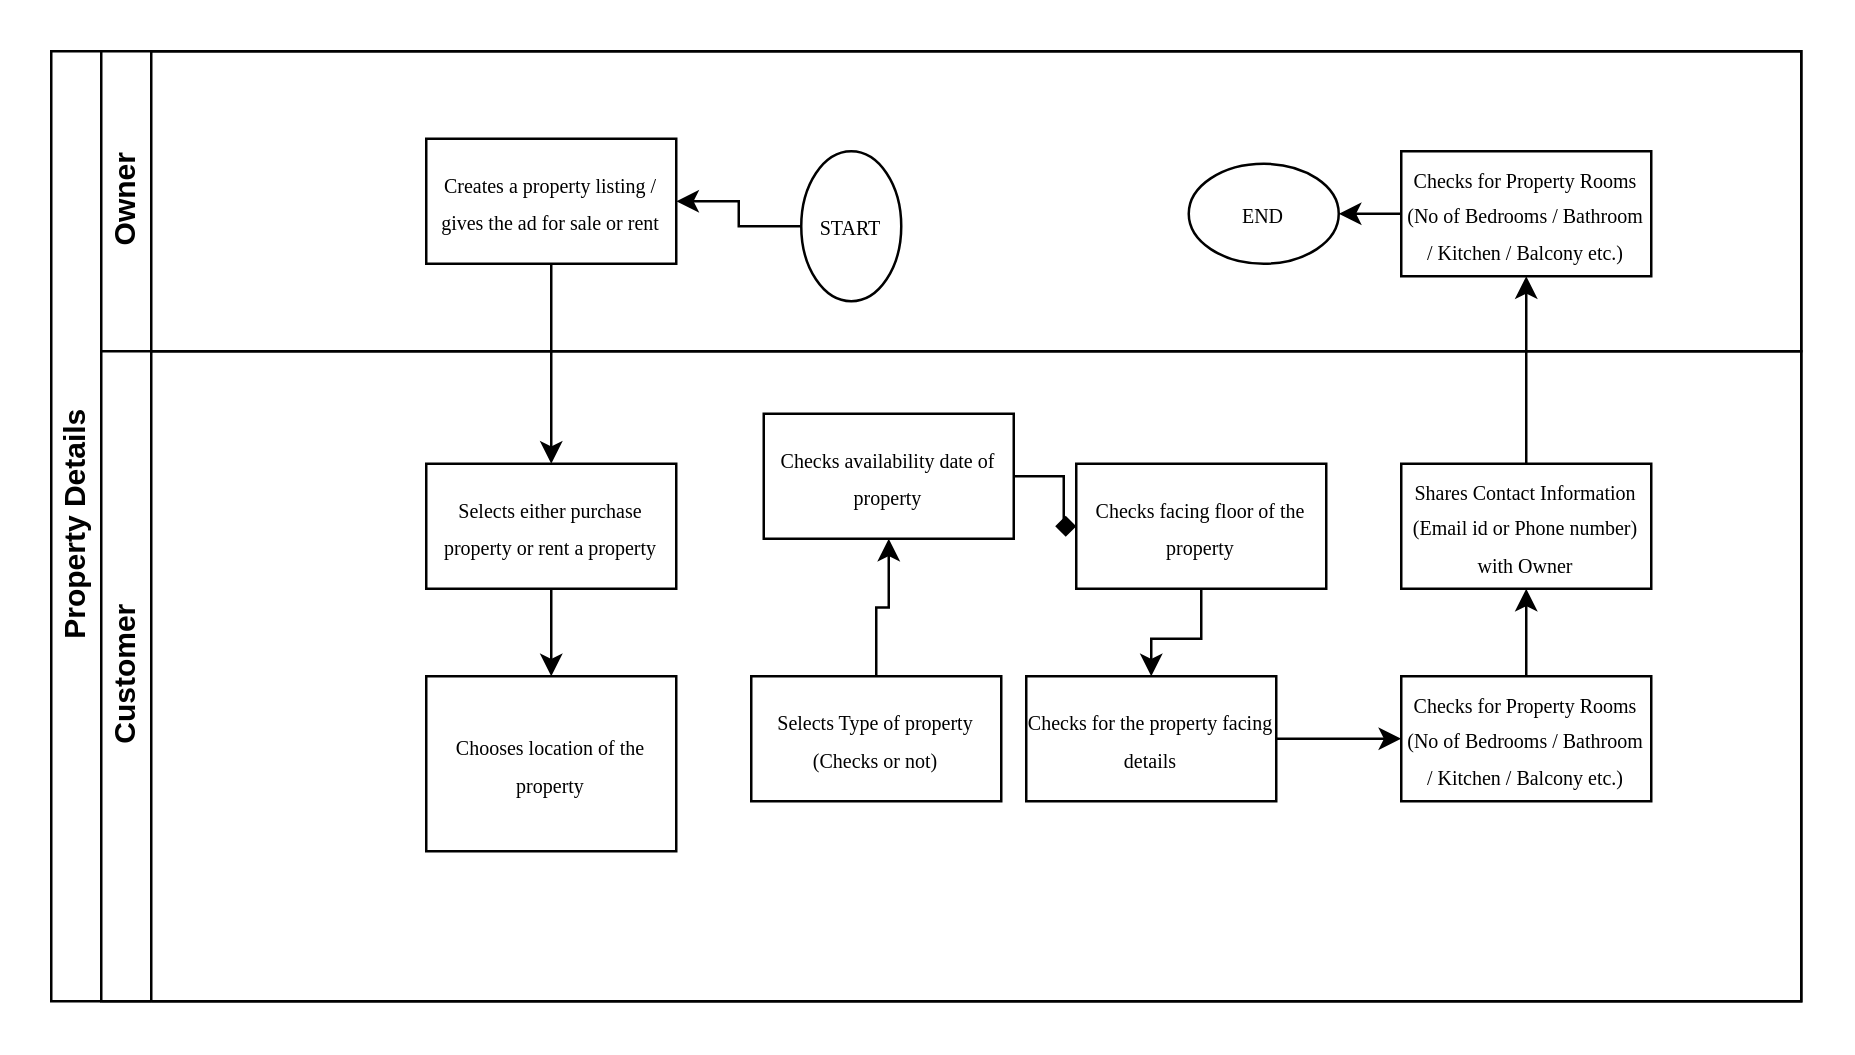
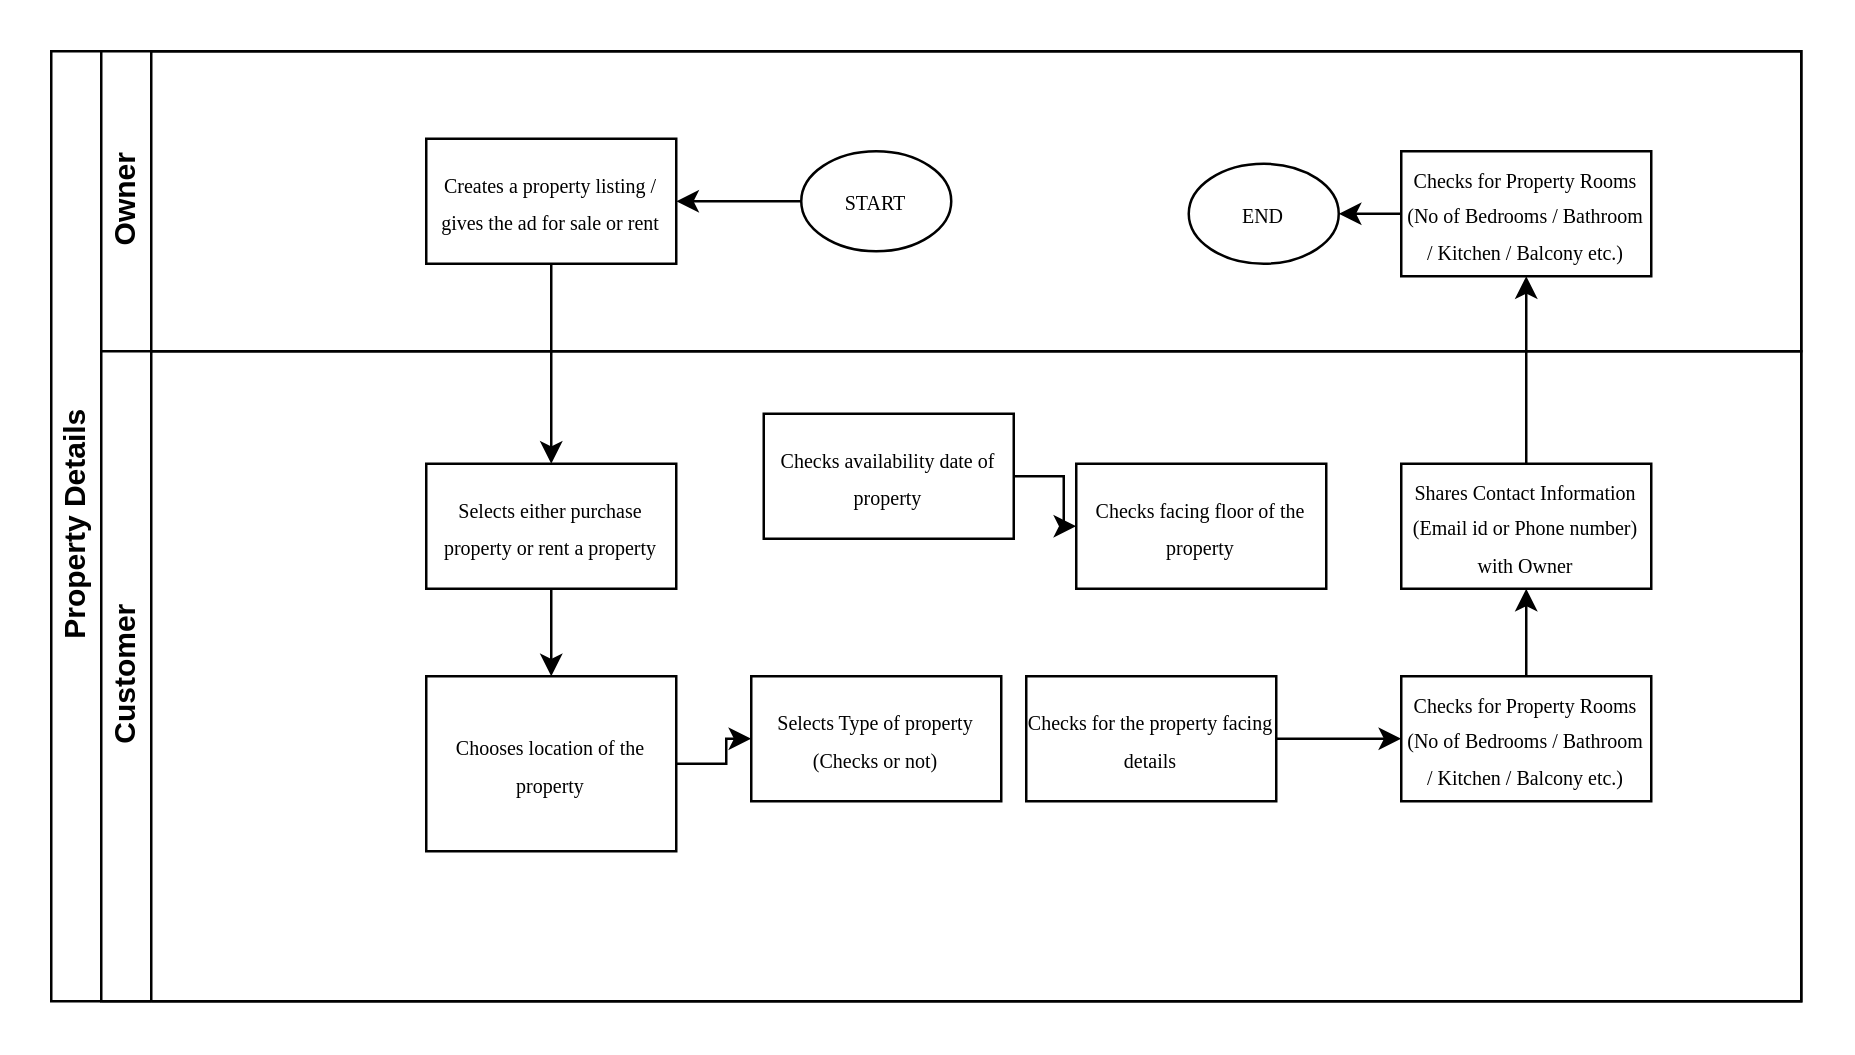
  <mxCell id="0" />
  <mxCell id="1" parent="0" />
  <mxCell id="2" value="Property Details" style="swimlane;childLayout=stackLayout;resizeParent=1;resizeParentMax=0;horizontal=0;startSize=20;horizontalStack=0;html=1;" vertex="1" parent="1"><mxGeometry x="20" y="20" width="700" height="380" as="geometry" /></mxCell>
  <mxCell id="3" value="Owner" style="swimlane;startSize=20;horizontal=0;html=1;" vertex="1" parent="2"><mxGeometry x="20" width="680" height="120" as="geometry"><mxRectangle x="20" width="650" height="30" as="alternateBounds" /></mxGeometry></mxCell>
  <mxCell id="4" value="" style="edgeStyle=orthogonalEdgeStyle;rounded=0;orthogonalLoop=1;jettySize=auto;html=1;" edge="1" parent="3" source="5" target="7"><mxGeometry relative="1" as="geometry" /></mxCell>
- <mxCell id="5" value="&lt;font face=&quot;Times New Roman&quot; style=&quot;font-size: 8px;&quot;&gt;START&lt;/font&gt;" style="ellipse;whiteSpace=wrap;html=1;" vertex="1" parent="3"><mxGeometry x="280" y="40" width="40" height="60" as="geometry" /></mxCell>
+ <mxCell id="5" value="&lt;font face=&quot;Times New Roman&quot; style=&quot;font-size: 8px;&quot;&gt;START&lt;/font&gt;" style="ellipse;whiteSpace=wrap;html=1;" vertex="1" parent="3"><mxGeometry x="280" y="40" width="60" height="40" as="geometry" /></mxCell>
  <mxCell id="6" value="&lt;font style=&quot;font-size: 8px;&quot; face=&quot;Times New Roman&quot;&gt;END&lt;/font&gt;" style="ellipse;whiteSpace=wrap;html=1;" vertex="1" parent="3"><mxGeometry x="435" y="45" width="60" height="40" as="geometry" /></mxCell>
  <mxCell id="7" value="&lt;font face=&quot;Times New Roman&quot; style=&quot;font-size: 8px;&quot;&gt;Creates a property listing / gives the ad for sale or rent&lt;/font&gt;" style="whiteSpace=wrap;html=1;" vertex="1" parent="3"><mxGeometry x="130" y="35" width="100" height="50" as="geometry" /></mxCell>
  <mxCell id="8" value="" style="edgeStyle=orthogonalEdgeStyle;rounded=0;orthogonalLoop=1;jettySize=auto;html=1;" edge="1" parent="3" source="9" target="6"><mxGeometry relative="1" as="geometry" /></mxCell>
  <mxCell id="9" value="&lt;font style=&quot;font-size: 8px;&quot; face=&quot;Times New Roman&quot;&gt;Checks for Property Rooms (No of Bedrooms / Bathroom / Kitchen / Balcony etc.)&lt;/font&gt;" style="whiteSpace=wrap;html=1;" vertex="1" parent="3"><mxGeometry x="520" y="40" width="100" height="50" as="geometry" /></mxCell>
  <mxCell id="10" value="" style="edgeStyle=orthogonalEdgeStyle;rounded=0;orthogonalLoop=1;jettySize=auto;html=1;" edge="1" parent="2" source="7" target="13"><mxGeometry relative="1" as="geometry" /></mxCell>
  <mxCell id="11" value="Customer" style="swimlane;startSize=20;horizontal=0;html=1;" vertex="1" parent="2"><mxGeometry x="20" y="120" width="680" height="260" as="geometry" /></mxCell>
  <mxCell id="12" value="" style="edgeStyle=orthogonalEdgeStyle;rounded=0;orthogonalLoop=1;jettySize=auto;html=1;" edge="1" parent="11" source="13" target="15"><mxGeometry relative="1" as="geometry" /></mxCell>
  <mxCell id="13" value="&lt;font style=&quot;font-size: 8px;&quot; face=&quot;Times New Roman&quot;&gt;Selects either purchase property or rent a property&lt;/font&gt;" style="whiteSpace=wrap;html=1;" vertex="1" parent="11"><mxGeometry x="130" y="45" width="100" height="50" as="geometry" /></mxCell>
+ <mxCell id="14" value="" style="edgeStyle=orthogonalEdgeStyle;rounded=0;orthogonalLoop=1;jettySize=auto;html=1;" edge="1" parent="11" source="15" target="17"><mxGeometry relative="1" as="geometry" /></mxCell>
  <mxCell id="15" value="&lt;font style=&quot;font-size: 8px;&quot; face=&quot;Times New Roman&quot;&gt;Chooses location of the property&lt;/font&gt;" style="whiteSpace=wrap;html=1;" vertex="1" parent="11"><mxGeometry x="130" y="130" width="100" height="70" as="geometry" /></mxCell>
- <mxCell id="16" value="" style="edgeStyle=orthogonalEdgeStyle;rounded=0;orthogonalLoop=1;jettySize=auto;html=1;" edge="1" parent="11" source="17" target="19"><mxGeometry relative="1" as="geometry" /></mxCell>
  <mxCell id="17" value="&lt;font style=&quot;font-size: 8px;&quot; face=&quot;Times New Roman&quot;&gt;Selects Type of property (Checks or not)&lt;/font&gt;" style="whiteSpace=wrap;html=1;" vertex="1" parent="11"><mxGeometry x="260" y="130" width="100" height="50" as="geometry" /></mxCell>
- <mxCell id="18" value="" style="edgeStyle=orthogonalEdgeStyle;rounded=0;orthogonalLoop=1;jettySize=auto;html=1;endArrow=diamond;" edge="1" parent="11" source="19" target="21"><mxGeometry relative="1" as="geometry" /></mxCell>
+ <mxCell id="18" value="" style="edgeStyle=orthogonalEdgeStyle;rounded=0;orthogonalLoop=1;jettySize=auto;html=1;" edge="1" parent="11" source="19" target="21"><mxGeometry relative="1" as="geometry" /></mxCell>
  <mxCell id="19" value="&lt;font style=&quot;font-size: 8px;&quot; face=&quot;Times New Roman&quot;&gt;Checks availability date of property&lt;/font&gt;" style="whiteSpace=wrap;html=1;" vertex="1" parent="11"><mxGeometry x="265" y="25" width="100" height="50" as="geometry" /></mxCell>
- <mxCell id="20" value="" style="edgeStyle=orthogonalEdgeStyle;rounded=0;orthogonalLoop=1;jettySize=auto;html=1;" edge="1" parent="11" source="21" target="23"><mxGeometry relative="1" as="geometry" /></mxCell>
  <mxCell id="21" value="&lt;font style=&quot;font-size: 8px;&quot; face=&quot;Times New Roman&quot;&gt;Checks facing floor of the property&lt;/font&gt;" style="whiteSpace=wrap;html=1;" vertex="1" parent="11"><mxGeometry x="390" y="45" width="100" height="50" as="geometry" /></mxCell>
  <mxCell id="22" value="" style="edgeStyle=orthogonalEdgeStyle;rounded=0;orthogonalLoop=1;jettySize=auto;html=1;" edge="1" parent="11" source="23" target="25"><mxGeometry relative="1" as="geometry" /></mxCell>
  <mxCell id="23" value="&lt;font style=&quot;font-size: 8px;&quot; face=&quot;Times New Roman&quot;&gt;Checks for the property facing details&lt;/font&gt;" style="whiteSpace=wrap;html=1;" vertex="1" parent="11"><mxGeometry x="370" y="130" width="100" height="50" as="geometry" /></mxCell>
  <mxCell id="24" value="" style="edgeStyle=orthogonalEdgeStyle;rounded=0;orthogonalLoop=1;jettySize=auto;html=1;" edge="1" parent="11" source="25" target="26"><mxGeometry relative="1" as="geometry" /></mxCell>
  <mxCell id="25" value="&lt;font style=&quot;font-size: 8px;&quot; face=&quot;Times New Roman&quot;&gt;Checks for Property Rooms (No of Bedrooms / Bathroom / Kitchen / Balcony etc.)&lt;/font&gt;" style="whiteSpace=wrap;html=1;" vertex="1" parent="11"><mxGeometry x="520" y="130" width="100" height="50" as="geometry" /></mxCell>
  <mxCell id="26" value="&lt;font style=&quot;font-size: 8px;&quot; face=&quot;Times New Roman&quot;&gt;Shares Contact Information (Email id or Phone number) with Owner&lt;/font&gt;" style="whiteSpace=wrap;html=1;" vertex="1" parent="11"><mxGeometry x="520" y="45" width="100" height="50" as="geometry" /></mxCell>
  <mxCell id="27" value="" style="edgeStyle=orthogonalEdgeStyle;rounded=0;orthogonalLoop=1;jettySize=auto;html=1;" edge="1" parent="2" source="26" target="9"><mxGeometry relative="1" as="geometry" /></mxCell>
